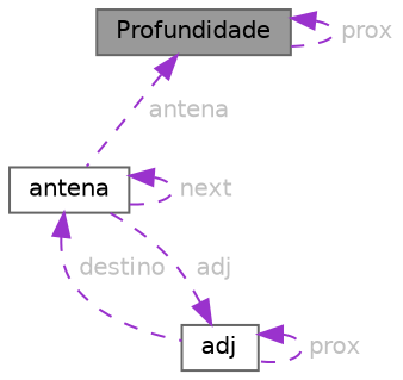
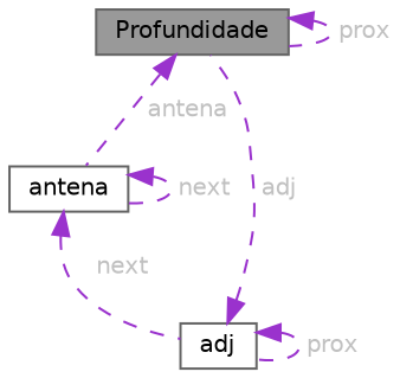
  digraph {
    node [color=gray40 fillcolor=white fontname=Helvetica fontsize=10 shape=box style=filled]
    edge [color=darkorchid3 dir=back fontcolor=grey fontname=Helvetica fontsize=10 labelfontname=Helvetica labelfontsize=10 style=dashed]
    n1 [fillcolor=grey60 fontcolor=black height=0.2 label=Profundidade width=0.4]
    n2 [height=0.2 label=antena width=0.4]
    n3 [height=0.2 label=adj width=0.4]
    n1 -> n1 [label=" prox"]
    n1 -> n2 [label=" antena"]
    n2 -> n2 [label=" next"]
-   n2 -> n3 [label=" destino"]
-   n3 -> n2 [label=" adj"]
+   n2 -> n3 [label=" next"]
+   n3 -> n1 [label=" adj"]
    n3 -> n3 [label=" prox"]
  }
